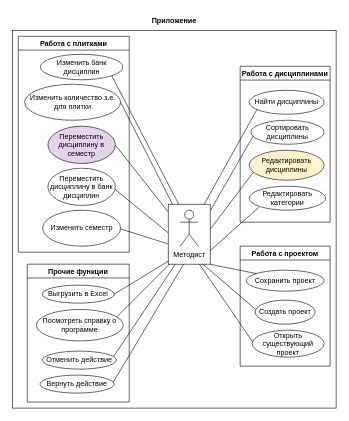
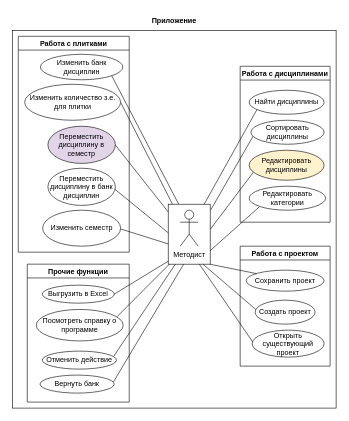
  <mxCell id="0" />
  <mxCell id="1" parent="0" />
  <mxCell id="2" value="" style="rounded=0;whiteSpace=wrap;html=1;fillColor=none;" parent="1" vertex="1"><mxGeometry x="20" y="50" width="540" height="630" as="geometry" /></mxCell>
  <mxCell id="3" value="" style="rounded=0;whiteSpace=wrap;html=1;fillColor=none;" parent="1" vertex="1"><mxGeometry x="280" y="340" width="70" height="100" as="geometry" /></mxCell>
  <mxCell id="4" value="Методист" style="shape=umlActor;verticalLabelPosition=bottom;verticalAlign=top;html=1;outlineConnect=0;" parent="1" vertex="1"><mxGeometry x="300" y="350" width="30" height="60" as="geometry" /></mxCell>
  <mxCell id="5" value="" style="endArrow=none;html=1;rounded=0;entryX=0.01;entryY=0.387;entryDx=0;entryDy=0;entryPerimeter=0;exitX=0.826;exitY=1;exitDx=0;exitDy=0;exitPerimeter=0;" parent="1" source="3" target="26" edge="1"><mxGeometry width="50" height="50" relative="1" as="geometry"><mxPoint x="330" y="370" as="sourcePoint" /><mxPoint x="502.5" y="768.28" as="targetPoint" /></mxGeometry></mxCell>
  <mxCell id="6" value="" style="endArrow=none;html=1;rounded=0;entryX=0.014;entryY=0.463;entryDx=0;entryDy=0;entryPerimeter=0;exitX=0.741;exitY=0.998;exitDx=0;exitDy=0;exitPerimeter=0;" parent="1" source="3" target="27" edge="1"><mxGeometry width="50" height="50" relative="1" as="geometry"><mxPoint x="330" y="370" as="sourcePoint" /><mxPoint x="492.44" y="826.58" as="targetPoint" /></mxGeometry></mxCell>
  <mxCell id="7" value="" style="endArrow=none;html=1;rounded=0;exitX=1.004;exitY=0.417;exitDx=0;exitDy=0;exitPerimeter=0;entryX=0.055;entryY=0.737;entryDx=0;entryDy=0;entryPerimeter=0;" parent="1" source="3" target="39" edge="1"><mxGeometry width="50" height="50" relative="1" as="geometry"><mxPoint x="330" y="370" as="sourcePoint" /><mxPoint x="660.75" y="283.75" as="targetPoint" /></mxGeometry></mxCell>
  <mxCell id="8" value="" style="endArrow=none;html=1;rounded=0;entryX=0.138;entryY=0.167;entryDx=0;entryDy=0;entryPerimeter=0;exitX=0.994;exitY=1.001;exitDx=0;exitDy=0;exitPerimeter=0;" parent="1" source="3" target="28" edge="1"><mxGeometry width="50" height="50" relative="1" as="geometry"><mxPoint x="330" y="370" as="sourcePoint" /><mxPoint x="497.24" y="718.57" as="targetPoint" /></mxGeometry></mxCell>
  <mxCell id="9" value="" style="endArrow=none;html=1;rounded=0;entryX=0.998;entryY=0.504;entryDx=0;entryDy=0;entryPerimeter=0;exitX=-0.001;exitY=0.951;exitDx=0;exitDy=0;exitPerimeter=0;" parent="1" source="3" target="16" edge="1"><mxGeometry width="50" height="50" relative="1" as="geometry"><mxPoint x="300" y="370" as="sourcePoint" /><mxPoint x="125" y="210" as="targetPoint" /></mxGeometry></mxCell>
  <mxCell id="10" value="" style="endArrow=none;html=1;rounded=0;exitX=0.962;exitY=0.294;exitDx=0;exitDy=0;exitPerimeter=0;entryX=0.169;entryY=1.001;entryDx=0;entryDy=0;entryPerimeter=0;" parent="1" source="17" target="3" edge="1"><mxGeometry width="50" height="50" relative="1" as="geometry"><mxPoint x="100" y="670" as="sourcePoint" /><mxPoint x="300" y="370" as="targetPoint" /></mxGeometry></mxCell>
  <mxCell id="11" value="" style="endArrow=none;html=1;rounded=0;exitX=0.988;exitY=0.39;exitDx=0;exitDy=0;exitPerimeter=0;entryX=0.368;entryY=1;entryDx=0;entryDy=0;entryPerimeter=0;" parent="1" source="18" target="3" edge="1"><mxGeometry width="50" height="50" relative="1" as="geometry"><mxPoint x="-2.5" y="700" as="sourcePoint" /><mxPoint x="300" y="370" as="targetPoint" /></mxGeometry></mxCell>
  <mxCell id="12" value="" style="endArrow=none;html=1;rounded=0;entryX=0.927;entryY=0.235;entryDx=0;entryDy=0;entryPerimeter=0;exitX=0.03;exitY=0.998;exitDx=0;exitDy=0;exitPerimeter=0;" parent="1" source="3" target="19" edge="1"><mxGeometry width="50" height="50" relative="1" as="geometry"><mxPoint x="300" y="370" as="sourcePoint" /><mxPoint x="51.55" y="173.7" as="targetPoint" /></mxGeometry></mxCell>
  <mxCell id="13" value="" style="endArrow=none;html=1;rounded=0;entryX=0.136;entryY=0.851;entryDx=0;entryDy=0;entryPerimeter=0;exitX=0.999;exitY=0.776;exitDx=0;exitDy=0;exitPerimeter=0;" parent="1" source="3" target="38" edge="1"><mxGeometry width="50" height="50" relative="1" as="geometry"><mxPoint x="330" y="370" as="sourcePoint" /><mxPoint x="567.01" y="506.6" as="targetPoint" /></mxGeometry></mxCell>
  <mxCell id="14" value="Прочие функции" style="swimlane;" parent="1" vertex="1"><mxGeometry x="45" y="440" width="170" height="230" as="geometry" /></mxCell>
  <mxCell id="15" style="edgeStyle=orthogonalEdgeStyle;rounded=0;orthogonalLoop=1;jettySize=auto;html=1;exitX=0.5;exitY=1;exitDx=0;exitDy=0;labelBorderColor=none;endArrow=block;endFill=0;" parent="14" edge="1"><mxGeometry relative="1" as="geometry"><mxPoint x="35" y="46.75" as="sourcePoint" /><mxPoint x="35" y="46.75" as="targetPoint" /></mxGeometry></mxCell>
  <mxCell id="16" value="Выгрузить в Excel" style="ellipse;whiteSpace=wrap;html=1;" parent="14" vertex="1"><mxGeometry x="25" y="35" width="120" height="30" as="geometry" /></mxCell>
  <mxCell id="17" value="Отменить действие" style="ellipse;whiteSpace=wrap;html=1;" parent="14" vertex="1"><mxGeometry x="25" y="145" width="123.75" height="30" as="geometry" /></mxCell>
- <mxCell id="18" value="Вернуть действие" style="ellipse;whiteSpace=wrap;html=1;" parent="14" vertex="1"><mxGeometry x="21.25" y="185" width="123.75" height="30" as="geometry" /></mxCell>
+ <mxCell id="18" value="Вернуть банк" style="ellipse;whiteSpace=wrap;html=1;" parent="14" vertex="1"><mxGeometry x="21.25" y="185" width="123.75" height="30" as="geometry" /></mxCell>
  <mxCell id="19" value="Посмотреть справку о программе" style="ellipse;whiteSpace=wrap;html=1;" parent="14" vertex="1"><mxGeometry x="15" y="75.5" width="145" height="52.5" as="geometry" /></mxCell>
  <mxCell id="20" value="" style="endArrow=none;html=1;rounded=0;exitX=1;exitY=0.5;exitDx=0;exitDy=0;entryX=0.102;entryY=0.001;entryDx=0;entryDy=0;entryPerimeter=0;" parent="1" source="33" target="3" edge="1"><mxGeometry width="50" height="50" relative="1" as="geometry"><mxPoint x="108" y="230" as="sourcePoint" /><mxPoint x="300" y="370" as="targetPoint" /></mxGeometry></mxCell>
  <mxCell id="21" value="" style="endArrow=none;html=1;rounded=0;entryX=0.997;entryY=0.498;entryDx=0;entryDy=0;entryPerimeter=0;exitX=0.001;exitY=0.13;exitDx=0;exitDy=0;exitPerimeter=0;" parent="1" source="3" target="35" edge="1"><mxGeometry width="50" height="50" relative="1" as="geometry"><mxPoint x="300" y="370" as="sourcePoint" /><mxPoint x="15.36" y="319.84" as="targetPoint" /></mxGeometry></mxCell>
  <mxCell id="22" value="" style="endArrow=none;html=1;rounded=0;entryX=0.863;entryY=0.828;entryDx=0;entryDy=0;entryPerimeter=0;exitX=0.248;exitY=-0.002;exitDx=0;exitDy=0;exitPerimeter=0;" parent="1" source="3" target="32" edge="1"><mxGeometry width="50" height="50" relative="1" as="geometry"><mxPoint x="300" y="370" as="sourcePoint" /><mxPoint x="7.355" y="-87.815" as="targetPoint" /></mxGeometry></mxCell>
  <mxCell id="23" value="" style="endArrow=none;html=1;rounded=0;entryX=0.997;entryY=0.519;entryDx=0;entryDy=0;entryPerimeter=0;exitX=-0.001;exitY=0.662;exitDx=0;exitDy=0;exitPerimeter=0;" parent="1" source="3" target="34" edge="1"><mxGeometry width="50" height="50" relative="1" as="geometry"><mxPoint x="300" y="370" as="sourcePoint" /><mxPoint x="37.7" y="315.95" as="targetPoint" /></mxGeometry></mxCell>
  <mxCell id="24" value="" style="endArrow=none;html=1;rounded=0;entryX=0.996;entryY=0.569;entryDx=0;entryDy=0;entryPerimeter=0;exitX=0;exitY=0.477;exitDx=0;exitDy=0;exitPerimeter=0;" parent="1" source="3" target="36" edge="1"><mxGeometry width="50" height="50" relative="1" as="geometry"><mxPoint x="300" y="370" as="sourcePoint" /><mxPoint x="124.663" y="214.626" as="targetPoint" /></mxGeometry></mxCell>
  <mxCell id="25" value="Работа с проектом" style="swimlane;" parent="1" vertex="1"><mxGeometry x="400" y="410" width="150" height="200" as="geometry" /></mxCell>
  <mxCell id="26" value="Создать проект" style="ellipse;whiteSpace=wrap;html=1;" parent="25" vertex="1"><mxGeometry x="25" y="90" width="100" height="40" as="geometry" /></mxCell>
  <mxCell id="27" value="Открыть существующий проект" style="ellipse;whiteSpace=wrap;html=1;" parent="25" vertex="1"><mxGeometry x="20" y="140" width="120" height="45" as="geometry" /></mxCell>
  <mxCell id="28" value="Сохранить проект" style="ellipse;whiteSpace=wrap;html=1;" parent="25" vertex="1"><mxGeometry x="10" y="40" width="130" height="35" as="geometry" /></mxCell>
  <mxCell id="29" value="" style="endArrow=none;html=1;rounded=0;" parent="1" edge="1"><mxGeometry width="50" height="50" relative="1" as="geometry"><mxPoint x="330" y="370" as="sourcePoint" /><mxPoint x="330" y="370" as="targetPoint" /></mxGeometry></mxCell>
  <mxCell id="30" value="&lt;b&gt;Приложение&lt;/b&gt;" style="text;html=1;strokeColor=none;fillColor=none;align=center;verticalAlign=middle;whiteSpace=wrap;rounded=0;" parent="1" vertex="1"><mxGeometry x="260" y="20" width="60" height="30" as="geometry" /></mxCell>
  <mxCell id="31" value="Работа с плитками" style="swimlane;" parent="1" vertex="1"><mxGeometry x="30" y="60" width="185" height="360" as="geometry" /></mxCell>
  <mxCell id="32" value="Изменить банк дисциплин" style="ellipse;whiteSpace=wrap;html=1;" parent="31" vertex="1"><mxGeometry x="36.87" y="30" width="137.5" height="42.5" as="geometry" /></mxCell>
  <mxCell id="33" value="Изменить количество з.е. для плитки" style="ellipse;whiteSpace=wrap;html=1;" parent="31" vertex="1"><mxGeometry x="10.62" y="80" width="160" height="60" as="geometry" /></mxCell>
  <mxCell id="34" value="Изменить семестр" style="ellipse;whiteSpace=wrap;html=1;" parent="31" vertex="1"><mxGeometry x="40.62" y="290" width="130" height="60" as="geometry" /></mxCell>
  <mxCell id="35" value="Переместить дисциплину в семестр" style="ellipse;whiteSpace=wrap;html=1;fillColor=#e1d5e7;" parent="31" vertex="1"><mxGeometry x="49.37" y="150" width="112.5" height="62" as="geometry" /></mxCell>
  <mxCell id="36" value="Переместить дисциплину в банк дисциплин" style="ellipse;whiteSpace=wrap;html=1;" parent="31" vertex="1"><mxGeometry x="49.37" y="220" width="112.5" height="62" as="geometry" /></mxCell>
  <mxCell id="37" value="Работа с дисциплинами" style="swimlane;startSize=23;" parent="1" vertex="1"><mxGeometry x="400" y="110" width="150" height="260" as="geometry" /></mxCell>
  <mxCell id="38" value="Редактировать категории" style="ellipse;whiteSpace=wrap;html=1;" parent="37" vertex="1"><mxGeometry x="15" y="200" width="127.5" height="40" as="geometry" /></mxCell>
  <mxCell id="39" value="Редактировать дисциплины" style="ellipse;whiteSpace=wrap;html=1;fillColor=#fff2cc;" parent="37" vertex="1"><mxGeometry x="15" y="140" width="125" height="50" as="geometry" /></mxCell>
  <mxCell id="40" value="Сортировать дисциплины" style="ellipse;whiteSpace=wrap;html=1;" parent="37" vertex="1"><mxGeometry x="17.88" y="90" width="122.12" height="40" as="geometry" /></mxCell>
  <mxCell id="41" value="Найти дисциплины" style="ellipse;whiteSpace=wrap;html=1;" parent="37" vertex="1"><mxGeometry x="15" y="40" width="125" height="40" as="geometry" /></mxCell>
  <mxCell id="42" value="" style="endArrow=none;html=1;rounded=0;exitX=1.011;exitY=0.098;exitDx=0;exitDy=0;exitPerimeter=0;entryX=0.03;entryY=0.664;entryDx=0;entryDy=0;entryPerimeter=0;" parent="1" source="3" target="40" edge="1"><mxGeometry width="50" height="50" relative="1" as="geometry"><mxPoint x="303.93" y="350" as="sourcePoint" /><mxPoint x="149.45" y="59.082" as="targetPoint" /></mxGeometry></mxCell>
  <mxCell id="43" value="" style="endArrow=none;html=1;rounded=0;entryX=0.104;entryY=0.804;entryDx=0;entryDy=0;entryPerimeter=0;" parent="1" target="41" edge="1"><mxGeometry width="50" height="50" relative="1" as="geometry"><mxPoint x="340" y="340" as="sourcePoint" /><mxPoint x="709.975" y="-374.62" as="targetPoint" /></mxGeometry></mxCell>
